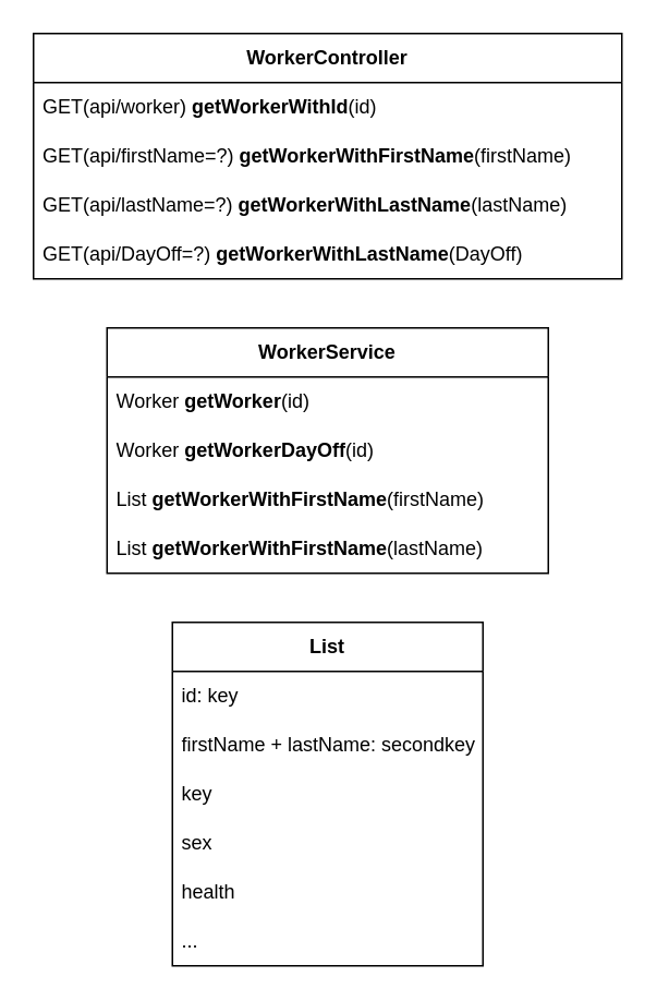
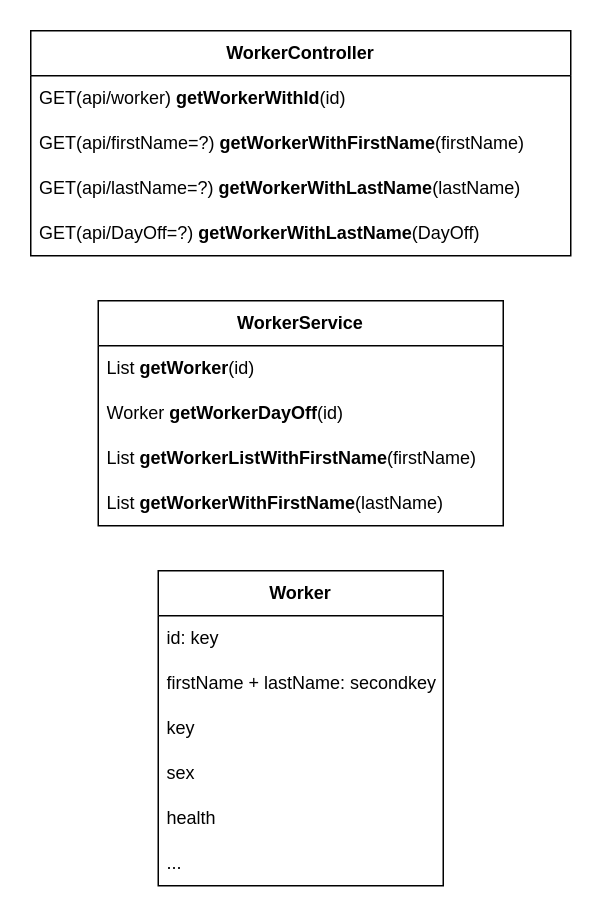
  <mxCell id="0" />
  <mxCell id="1" parent="0" />
- <mxCell id="2" value="List" style="swimlane;fontStyle=1;childLayout=stackLayout;horizontal=1;startSize=30;horizontalStack=0;resizeParent=1;resizeParentMax=0;resizeLast=0;collapsible=1;marginBottom=0;whiteSpace=wrap;html=1;" parent="1" vertex="1"><mxGeometry x="105" y="380" width="190" height="210" as="geometry" /></mxCell>
+ <mxCell id="2" value="Worker" style="swimlane;fontStyle=1;childLayout=stackLayout;horizontal=1;startSize=30;horizontalStack=0;resizeParent=1;resizeParentMax=0;resizeLast=0;collapsible=1;marginBottom=0;whiteSpace=wrap;html=1;" parent="1" vertex="1"><mxGeometry x="105" y="380" width="190" height="210" as="geometry" /></mxCell>
  <mxCell id="3" value="id: key" style="text;strokeColor=none;fillColor=none;align=left;verticalAlign=middle;spacingLeft=4;spacingRight=4;overflow=hidden;points=[[0,0.5],[1,0.5]];portConstraint=eastwest;rotatable=0;whiteSpace=wrap;html=1;" parent="2" vertex="1"><mxGeometry y="30" width="190" height="30" as="geometry" /></mxCell>
  <mxCell id="4" value="firstName +&amp;nbsp;lastName: secondkey" style="text;strokeColor=none;fillColor=none;align=left;verticalAlign=middle;spacingLeft=4;spacingRight=4;overflow=hidden;points=[[0,0.5],[1,0.5]];portConstraint=eastwest;rotatable=0;whiteSpace=wrap;html=1;" parent="2" vertex="1"><mxGeometry y="60" width="190" height="30" as="geometry" /></mxCell>
  <mxCell id="5" value="key" style="text;strokeColor=none;fillColor=none;align=left;verticalAlign=middle;spacingLeft=4;spacingRight=4;overflow=hidden;points=[[0,0.5],[1,0.5]];portConstraint=eastwest;rotatable=0;whiteSpace=wrap;html=1;" parent="2" vertex="1"><mxGeometry y="90" width="190" height="30" as="geometry" /></mxCell>
  <mxCell id="6" value="sex" style="text;strokeColor=none;fillColor=none;align=left;verticalAlign=middle;spacingLeft=4;spacingRight=4;overflow=hidden;points=[[0,0.5],[1,0.5]];portConstraint=eastwest;rotatable=0;whiteSpace=wrap;html=1;" parent="2" vertex="1"><mxGeometry y="120" width="190" height="30" as="geometry" /></mxCell>
  <mxCell id="7" value="health" style="text;strokeColor=none;fillColor=none;align=left;verticalAlign=middle;spacingLeft=4;spacingRight=4;overflow=hidden;points=[[0,0.5],[1,0.5]];portConstraint=eastwest;rotatable=0;whiteSpace=wrap;html=1;" parent="2" vertex="1"><mxGeometry y="150" width="190" height="30" as="geometry" /></mxCell>
  <mxCell id="8" value="..." style="text;strokeColor=none;fillColor=none;align=left;verticalAlign=middle;spacingLeft=4;spacingRight=4;overflow=hidden;points=[[0,0.5],[1,0.5]];portConstraint=eastwest;rotatable=0;whiteSpace=wrap;html=1;" parent="2" vertex="1"><mxGeometry y="180" width="190" height="30" as="geometry" /></mxCell>
  <mxCell id="9" value="WorkerService" style="swimlane;fontStyle=1;childLayout=stackLayout;horizontal=1;startSize=30;horizontalStack=0;resizeParent=1;resizeParentMax=0;resizeLast=0;collapsible=1;marginBottom=0;whiteSpace=wrap;html=1;" parent="1" vertex="1"><mxGeometry x="65" y="200" width="270" height="150" as="geometry" /></mxCell>
- <mxCell id="10" value="Worker &lt;b&gt;getWorker&lt;/b&gt;(id)" style="text;strokeColor=none;fillColor=none;align=left;verticalAlign=middle;spacingLeft=4;spacingRight=4;overflow=hidden;points=[[0,0.5],[1,0.5]];portConstraint=eastwest;rotatable=0;whiteSpace=wrap;html=1;" parent="9" vertex="1"><mxGeometry y="30" width="270" height="30" as="geometry" /></mxCell>
+ <mxCell id="10" value="List &lt;b&gt;getWorker&lt;/b&gt;(id)" style="text;strokeColor=none;fillColor=none;align=left;verticalAlign=middle;spacingLeft=4;spacingRight=4;overflow=hidden;points=[[0,0.5],[1,0.5]];portConstraint=eastwest;rotatable=0;whiteSpace=wrap;html=1;" parent="9" vertex="1"><mxGeometry y="30" width="270" height="30" as="geometry" /></mxCell>
  <mxCell id="11" value="Worker &lt;b&gt;getWorkerDayOff&lt;/b&gt;(id)" style="text;strokeColor=none;fillColor=none;align=left;verticalAlign=middle;spacingLeft=4;spacingRight=4;overflow=hidden;points=[[0,0.5],[1,0.5]];portConstraint=eastwest;rotatable=0;whiteSpace=wrap;html=1;" parent="9" vertex="1"><mxGeometry y="60" width="270" height="30" as="geometry" /></mxCell>
- <mxCell id="12" value="List &lt;b&gt;getWorkerWithFirstName&lt;/b&gt;(firstName)" style="text;strokeColor=none;fillColor=none;align=left;verticalAlign=middle;spacingLeft=4;spacingRight=4;overflow=hidden;points=[[0,0.5],[1,0.5]];portConstraint=eastwest;rotatable=0;whiteSpace=wrap;html=1;" parent="9" vertex="1"><mxGeometry y="90" width="270" height="30" as="geometry" /></mxCell>
+ <mxCell id="12" value="List &lt;b&gt;getWorkerListWithFirstName&lt;/b&gt;(firstName)" style="text;strokeColor=none;fillColor=none;align=left;verticalAlign=middle;spacingLeft=4;spacingRight=4;overflow=hidden;points=[[0,0.5],[1,0.5]];portConstraint=eastwest;rotatable=0;whiteSpace=wrap;html=1;" parent="9" vertex="1"><mxGeometry y="90" width="270" height="30" as="geometry" /></mxCell>
  <mxCell id="13" value="List &lt;b&gt;getWorkerWithFirstName&lt;/b&gt;(lastName)" style="text;strokeColor=none;fillColor=none;align=left;verticalAlign=middle;spacingLeft=4;spacingRight=4;overflow=hidden;points=[[0,0.5],[1,0.5]];portConstraint=eastwest;rotatable=0;whiteSpace=wrap;html=1;" parent="9" vertex="1"><mxGeometry y="120" width="270" height="30" as="geometry" /></mxCell>
  <mxCell id="14" value="WorkerController" style="swimlane;fontStyle=1;childLayout=stackLayout;horizontal=1;startSize=30;horizontalStack=0;resizeParent=1;resizeParentMax=0;resizeLast=0;collapsible=1;marginBottom=0;whiteSpace=wrap;html=1;" parent="1" vertex="1"><mxGeometry x="20" y="20" width="360" height="150" as="geometry" /></mxCell>
  <mxCell id="15" value="&lt;div&gt;GET(api/worker) &lt;b&gt;getWorkerWithId&lt;/b&gt;(id)&lt;/div&gt;" style="text;strokeColor=none;fillColor=none;align=left;verticalAlign=middle;spacingLeft=4;spacingRight=4;overflow=hidden;points=[[0,0.5],[1,0.5]];portConstraint=eastwest;rotatable=0;whiteSpace=wrap;html=1;" parent="14" vertex="1"><mxGeometry y="30" width="360" height="30" as="geometry" /></mxCell>
  <mxCell id="16" value="GET(api/firstName=?) &lt;b&gt;getWorkerWithFirstName&lt;/b&gt;(firstName)" style="text;strokeColor=none;fillColor=none;align=left;verticalAlign=middle;spacingLeft=4;spacingRight=4;overflow=hidden;points=[[0,0.5],[1,0.5]];portConstraint=eastwest;rotatable=0;whiteSpace=wrap;html=1;" parent="14" vertex="1"><mxGeometry y="60" width="360" height="30" as="geometry" /></mxCell>
  <mxCell id="17" value="GET(api/lastName=?) &lt;b&gt;getWorkerWithLastName&lt;/b&gt;(lastName)" style="text;strokeColor=none;fillColor=none;align=left;verticalAlign=middle;spacingLeft=4;spacingRight=4;overflow=hidden;points=[[0,0.5],[1,0.5]];portConstraint=eastwest;rotatable=0;whiteSpace=wrap;html=1;" parent="14" vertex="1"><mxGeometry y="90" width="360" height="30" as="geometry" /></mxCell>
  <mxCell id="18" value="GET(api/DayOff=?) &lt;b&gt;getWorkerWithLastName&lt;/b&gt;(DayOff)" style="text;strokeColor=none;fillColor=none;align=left;verticalAlign=middle;spacingLeft=4;spacingRight=4;overflow=hidden;points=[[0,0.5],[1,0.5]];portConstraint=eastwest;rotatable=0;whiteSpace=wrap;html=1;" parent="14" vertex="1"><mxGeometry y="120" width="360" height="30" as="geometry" /></mxCell>
